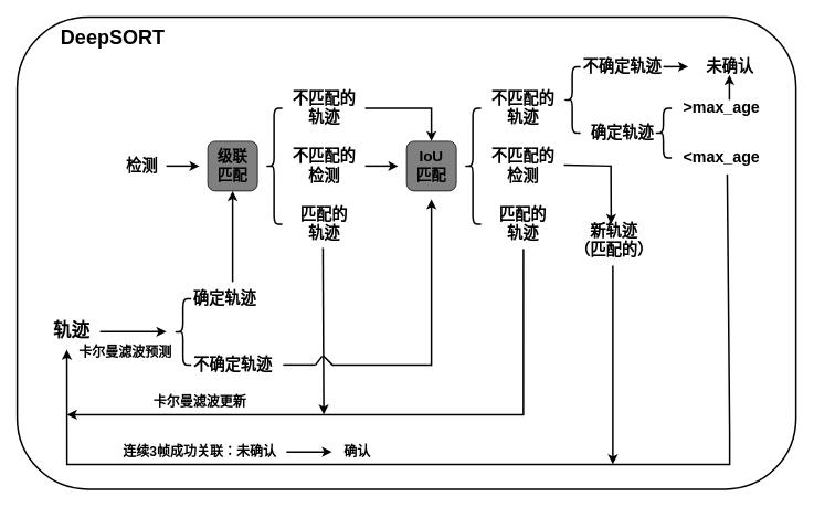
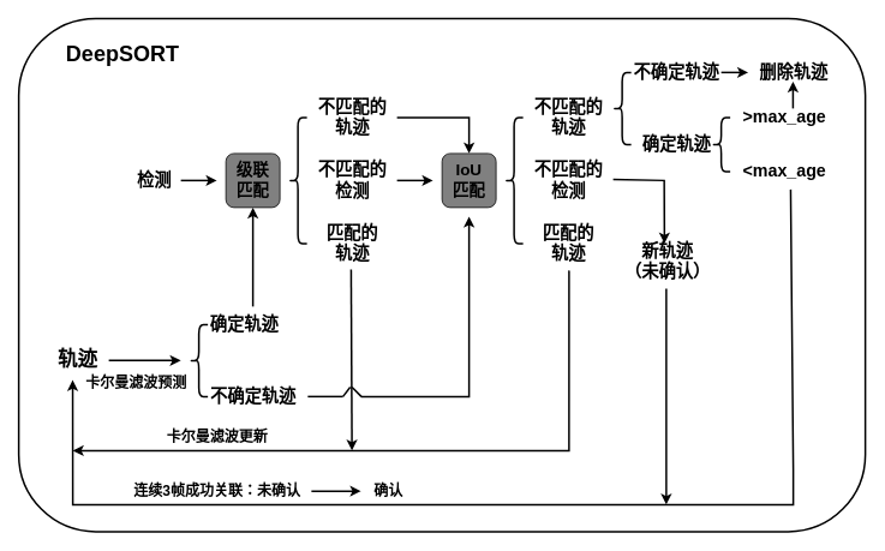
  <mxCell id="0" />
  <mxCell id="1" parent="0" />
  <mxCell id="2" value="&lt;font size=&quot;1&quot; style=&quot;&quot;&gt;&lt;b style=&quot;font-size: 19px;&quot;&gt;检测&lt;/b&gt;&lt;/font&gt;" style="text;html=1;align=center;verticalAlign=middle;resizable=0;points=[];autosize=1;strokeColor=none;fillColor=none;" parent="1" vertex="1"><mxGeometry x="140" y="180" width="60" height="40" as="geometry" /></mxCell>
  <mxCell id="3" value="" style="endArrow=classic;html=1;rounded=0;strokeWidth=2;" parent="1" edge="1"><mxGeometry width="50" height="50" relative="1" as="geometry"><mxPoint x="200" y="200" as="sourcePoint" /><mxPoint x="240" y="200" as="targetPoint" /></mxGeometry></mxCell>
  <mxCell id="4" value="&lt;font style=&quot;font-size: 18px;&quot;&gt;&lt;b&gt;级联&lt;/b&gt;&lt;/font&gt;&lt;div&gt;&lt;font style=&quot;font-size: 18px;&quot;&gt;&lt;b&gt;匹配&lt;/b&gt;&lt;/font&gt;&lt;/div&gt;" style="rounded=1;whiteSpace=wrap;html=1;fillColor=#808080;" parent="1" vertex="1"><mxGeometry x="250" y="170" width="60" height="60" as="geometry" /></mxCell>
  <mxCell id="5" value="" style="shape=curlyBracket;whiteSpace=wrap;html=1;rounded=1;labelPosition=left;verticalLabelPosition=middle;align=right;verticalAlign=middle;strokeWidth=2;" parent="1" vertex="1"><mxGeometry x="320" y="130" width="20" height="140" as="geometry" /></mxCell>
  <mxCell id="6" value="&lt;span style=&quot;font-size: 19px;&quot;&gt;&lt;b&gt;不匹配的&lt;/b&gt;&lt;/span&gt;&lt;div&gt;&lt;span style=&quot;font-size: 19px;&quot;&gt;&lt;b&gt;轨迹&lt;/b&gt;&lt;/span&gt;&lt;/div&gt;" style="text;html=1;align=center;verticalAlign=middle;resizable=0;points=[];autosize=1;strokeColor=none;fillColor=none;" parent="1" vertex="1"><mxGeometry x="340" y="100" width="100" height="60" as="geometry" /></mxCell>
  <mxCell id="7" value="&lt;span style=&quot;font-size: 19px;&quot;&gt;&lt;b&gt;不匹配的&lt;/b&gt;&lt;/span&gt;&lt;div&gt;&lt;span style=&quot;font-size: 19px;&quot;&gt;&lt;b&gt;检测&lt;/b&gt;&lt;/span&gt;&lt;/div&gt;" style="text;html=1;align=center;verticalAlign=middle;resizable=0;points=[];autosize=1;strokeColor=none;fillColor=none;" parent="1" vertex="1"><mxGeometry x="340" y="170" width="100" height="60" as="geometry" /></mxCell>
  <mxCell id="8" value="&lt;span style=&quot;font-size: 19px;&quot;&gt;&lt;b&gt;匹配的&lt;/b&gt;&lt;/span&gt;&lt;div&gt;&lt;span style=&quot;font-size: 19px;&quot;&gt;&lt;b&gt;轨迹&lt;/b&gt;&lt;/span&gt;&lt;/div&gt;" style="text;html=1;align=center;verticalAlign=middle;resizable=0;points=[];autosize=1;strokeColor=none;fillColor=none;" parent="1" vertex="1"><mxGeometry x="350" y="240" width="80" height="60" as="geometry" /></mxCell>
  <mxCell id="9" value="" style="endArrow=classic;html=1;rounded=0;strokeWidth=2;" parent="1" edge="1"><mxGeometry width="50" height="50" relative="1" as="geometry"><mxPoint x="440" y="200" as="sourcePoint" /><mxPoint x="480" y="200" as="targetPoint" /></mxGeometry></mxCell>
  <mxCell id="10" value="&lt;span style=&quot;font-size: 18px;&quot;&gt;&lt;b&gt;IoU&lt;/b&gt;&lt;/span&gt;&lt;br&gt;&lt;div&gt;&lt;font style=&quot;font-size: 18px;&quot;&gt;&lt;b&gt;匹配&lt;/b&gt;&lt;/font&gt;&lt;/div&gt;" style="rounded=1;whiteSpace=wrap;html=1;fillColor=#808080;" parent="1" vertex="1"><mxGeometry x="490" y="170" width="60" height="60" as="geometry" /></mxCell>
  <mxCell id="11" value="" style="endArrow=classic;html=1;rounded=0;entryX=0.5;entryY=0;entryDx=0;entryDy=0;strokeWidth=2;" parent="1" target="10" edge="1"><mxGeometry width="50" height="50" relative="1" as="geometry"><mxPoint x="440" y="130" as="sourcePoint" /><mxPoint x="490" y="80" as="targetPoint" /><Array as="points"><mxPoint x="520" y="130" /></Array></mxGeometry></mxCell>
  <mxCell id="12" value="" style="shape=curlyBracket;whiteSpace=wrap;html=1;rounded=1;labelPosition=left;verticalLabelPosition=middle;align=right;verticalAlign=middle;strokeWidth=2;" parent="1" vertex="1"><mxGeometry x="560" y="130" width="20" height="140" as="geometry" /></mxCell>
  <mxCell id="13" value="&lt;span style=&quot;font-size: 19px;&quot;&gt;&lt;b&gt;不匹配的&lt;/b&gt;&lt;/span&gt;&lt;div&gt;&lt;span style=&quot;font-size: 19px;&quot;&gt;&lt;b&gt;轨迹&lt;/b&gt;&lt;/span&gt;&lt;/div&gt;" style="text;html=1;align=center;verticalAlign=middle;resizable=0;points=[];autosize=1;strokeColor=none;fillColor=none;" parent="1" vertex="1"><mxGeometry x="580" y="100" width="100" height="60" as="geometry" /></mxCell>
  <mxCell id="14" value="&lt;span style=&quot;font-size: 19px;&quot;&gt;&lt;b&gt;不匹配的&lt;/b&gt;&lt;/span&gt;&lt;div&gt;&lt;span style=&quot;font-size: 19px;&quot;&gt;&lt;b&gt;检测&lt;/b&gt;&lt;/span&gt;&lt;/div&gt;" style="text;html=1;align=center;verticalAlign=middle;resizable=0;points=[];autosize=1;strokeColor=none;fillColor=none;" parent="1" vertex="1"><mxGeometry x="580" y="170" width="100" height="60" as="geometry" /></mxCell>
  <mxCell id="15" value="&lt;span style=&quot;font-size: 19px;&quot;&gt;&lt;b&gt;匹配的&lt;/b&gt;&lt;/span&gt;&lt;div&gt;&lt;span style=&quot;font-size: 19px;&quot;&gt;&lt;b&gt;轨迹&lt;/b&gt;&lt;/span&gt;&lt;/div&gt;" style="text;html=1;align=center;verticalAlign=middle;resizable=0;points=[];autosize=1;strokeColor=none;fillColor=none;" parent="1" vertex="1"><mxGeometry x="590" y="240" width="80" height="60" as="geometry" /></mxCell>
  <mxCell id="16" value="" style="shape=curlyBracket;whiteSpace=wrap;html=1;rounded=1;labelPosition=left;verticalLabelPosition=middle;align=right;verticalAlign=middle;strokeWidth=2;" parent="1" vertex="1"><mxGeometry x="680" y="80" width="20" height="80" as="geometry" /></mxCell>
  <mxCell id="17" value="&lt;span style=&quot;font-size: 19px;&quot;&gt;&lt;b&gt;不确定轨迹&lt;/b&gt;&lt;/span&gt;" style="text;html=1;align=center;verticalAlign=middle;resizable=0;points=[];autosize=1;strokeColor=none;fillColor=none;" parent="1" vertex="1"><mxGeometry x="690" y="60" width="120" height="40" as="geometry" /></mxCell>
  <mxCell id="18" value="&lt;span style=&quot;font-size: 19px;&quot;&gt;&lt;b&gt;确定轨迹&lt;/b&gt;&lt;/span&gt;" style="text;html=1;align=center;verticalAlign=middle;resizable=0;points=[];autosize=1;strokeColor=none;fillColor=none;" parent="1" vertex="1"><mxGeometry x="700" y="140" width="100" height="40" as="geometry" /></mxCell>
  <mxCell id="19" value="" style="endArrow=classic;html=1;rounded=0;strokeWidth=2;" parent="1" edge="1"><mxGeometry width="50" height="50" relative="1" as="geometry"><mxPoint x="800" y="80" as="sourcePoint" /><mxPoint x="830" y="80" as="targetPoint" /></mxGeometry></mxCell>
- <mxCell id="20" value="&lt;span style=&quot;font-size: 19px;&quot;&gt;&lt;b&gt;未确认&lt;/b&gt;&lt;/span&gt;" style="text;html=1;align=center;verticalAlign=middle;resizable=0;points=[];autosize=1;strokeColor=none;fillColor=none;" parent="1" vertex="1"><mxGeometry x="830" y="60" width="100" height="40" as="geometry" /></mxCell>
+ <mxCell id="20" value="&lt;span style=&quot;font-size: 19px;&quot;&gt;&lt;b&gt;删除轨迹&lt;/b&gt;&lt;/span&gt;" style="text;html=1;align=center;verticalAlign=middle;resizable=0;points=[];autosize=1;strokeColor=none;fillColor=none;" parent="1" vertex="1"><mxGeometry x="830" y="60" width="100" height="40" as="geometry" /></mxCell>
  <mxCell id="21" value="" style="shape=curlyBracket;whiteSpace=wrap;html=1;rounded=1;labelPosition=left;verticalLabelPosition=middle;align=right;verticalAlign=middle;strokeWidth=2;" parent="1" vertex="1"><mxGeometry x="790" y="130" width="20" height="60" as="geometry" /></mxCell>
  <mxCell id="22" value="&lt;span style=&quot;font-size: 19px;&quot;&gt;&lt;b&gt;&amp;gt;max_age&lt;/b&gt;&lt;/span&gt;" style="text;html=1;align=center;verticalAlign=middle;resizable=0;points=[];autosize=1;strokeColor=none;fillColor=none;" parent="1" vertex="1"><mxGeometry x="810" y="110" width="120" height="40" as="geometry" /></mxCell>
  <mxCell id="23" value="&lt;span style=&quot;font-size: 19px;&quot;&gt;&lt;b&gt;&amp;lt;max_age&lt;/b&gt;&lt;/span&gt;" style="text;html=1;align=center;verticalAlign=middle;resizable=0;points=[];autosize=1;strokeColor=none;fillColor=none;" parent="1" vertex="1"><mxGeometry x="810" y="170" width="120" height="40" as="geometry" /></mxCell>
  <mxCell id="24" value="" style="endArrow=classic;html=1;rounded=0;strokeWidth=2;" parent="1" edge="1"><mxGeometry width="50" height="50" relative="1" as="geometry"><mxPoint x="879.71" y="120" as="sourcePoint" /><mxPoint x="879.71" y="90" as="targetPoint" /></mxGeometry></mxCell>
  <mxCell id="25" value="" style="endArrow=classic;html=1;rounded=0;exitX=1.033;exitY=0.481;exitDx=0;exitDy=0;exitPerimeter=0;strokeWidth=2;" parent="1" edge="1"><mxGeometry width="50" height="50" relative="1" as="geometry"><mxPoint x="680" y="198.86" as="sourcePoint" /><mxPoint x="737" y="270" as="targetPoint" /><Array as="points"><mxPoint x="736.7" y="200" /></Array></mxGeometry></mxCell>
- <mxCell id="26" value="&lt;span style=&quot;font-size: 19px;&quot;&gt;&lt;b&gt;新轨迹&lt;/b&gt;&lt;/span&gt;&lt;div&gt;&lt;span style=&quot;font-size: 19px;&quot;&gt;&lt;b&gt;（匹配的）&lt;/b&gt;&lt;/span&gt;&lt;/div&gt;" style="text;html=1;align=center;verticalAlign=middle;resizable=0;points=[];autosize=1;strokeColor=none;fillColor=none;" parent="1" vertex="1"><mxGeometry x="680" y="260" width="120" height="60" as="geometry" /></mxCell>
+ <mxCell id="26" value="&lt;span style=&quot;font-size: 19px;&quot;&gt;&lt;b&gt;新轨迹&lt;/b&gt;&lt;/span&gt;&lt;div&gt;&lt;span style=&quot;font-size: 19px;&quot;&gt;&lt;b&gt;（未确认）&lt;/b&gt;&lt;/span&gt;&lt;/div&gt;" style="text;html=1;align=center;verticalAlign=middle;resizable=0;points=[];autosize=1;strokeColor=none;fillColor=none;" parent="1" vertex="1"><mxGeometry x="680" y="260" width="120" height="60" as="geometry" /></mxCell>
  <mxCell id="27" value="" style="endArrow=classic;html=1;rounded=0;exitX=0.535;exitY=1.096;exitDx=0;exitDy=0;exitPerimeter=0;strokeWidth=2;entryX=0.427;entryY=1.041;entryDx=0;entryDy=0;entryPerimeter=0;" parent="1" edge="1" target="31"><mxGeometry width="50" height="50" relative="1" as="geometry"><mxPoint x="877.1" y="210" as="sourcePoint" /><mxPoint x="80" y="430" as="targetPoint" /><Array as="points"><mxPoint x="880" y="520" /><mxPoint x="880" y="560" /><mxPoint x="80" y="560" /></Array></mxGeometry></mxCell>
  <mxCell id="28" value="" style="endArrow=classic;html=1;rounded=0;exitX=0.513;exitY=1;exitDx=0;exitDy=0;exitPerimeter=0;strokeWidth=2;" parent="1" source="15" edge="1"><mxGeometry width="50" height="50" relative="1" as="geometry"><mxPoint x="540" y="430" as="sourcePoint" /><mxPoint x="80" y="500" as="targetPoint" /><Array as="points"><mxPoint x="631" y="500" /></Array></mxGeometry></mxCell>
  <mxCell id="29" value="" style="endArrow=classic;html=1;rounded=0;strokeWidth=2;" parent="1" edge="1"><mxGeometry width="50" height="50" relative="1" as="geometry"><mxPoint x="739" y="320" as="sourcePoint" /><mxPoint x="739" y="560" as="targetPoint" /></mxGeometry></mxCell>
  <mxCell id="30" value="&lt;font style=&quot;font-size: 16px;&quot;&gt;&lt;b&gt;卡尔曼滤波更新&lt;/b&gt;&lt;/font&gt;" style="text;html=1;align=center;verticalAlign=middle;resizable=0;points=[];autosize=1;strokeColor=none;fillColor=none;rotation=0;" parent="1" vertex="1"><mxGeometry x="170" y="470" width="140" height="30" as="geometry" /></mxCell>
  <mxCell id="31" value="&lt;b style=&quot;&quot;&gt;&lt;font style=&quot;font-size: 22px;&quot;&gt;轨迹&lt;/font&gt;&lt;/b&gt;" style="text;html=1;align=center;verticalAlign=middle;resizable=0;points=[];autosize=1;strokeColor=none;fillColor=none;" parent="1" vertex="1"><mxGeometry x="50" y="380" width="70" height="40" as="geometry" /></mxCell>
  <mxCell id="32" value="" style="endArrow=classic;html=1;rounded=0;exitX=0.488;exitY=0.983;exitDx=0;exitDy=0;exitPerimeter=0;strokeWidth=2;" parent="1" source="8" edge="1"><mxGeometry width="50" height="50" relative="1" as="geometry"><mxPoint x="430" y="380" as="sourcePoint" /><mxPoint x="390" y="500" as="targetPoint" /></mxGeometry></mxCell>
  <mxCell id="33" value="" style="shape=curlyBracket;whiteSpace=wrap;html=1;rounded=1;labelPosition=left;verticalLabelPosition=middle;align=right;verticalAlign=middle;strokeWidth=2;" parent="1" vertex="1"><mxGeometry x="210" y="360" width="20" height="80" as="geometry" /></mxCell>
  <mxCell id="34" value="&lt;span style=&quot;font-size: 19px;&quot;&gt;&lt;b&gt;确定轨迹&lt;/b&gt;&lt;/span&gt;" style="text;html=1;align=center;verticalAlign=middle;resizable=0;points=[];autosize=1;strokeColor=none;fillColor=none;" parent="1" vertex="1"><mxGeometry x="220" y="340" width="100" height="40" as="geometry" /></mxCell>
  <mxCell id="35" value="&lt;span style=&quot;font-size: 19px;&quot;&gt;&lt;b&gt;不确定轨迹&lt;/b&gt;&lt;/span&gt;" style="text;html=1;align=center;verticalAlign=middle;resizable=0;points=[];autosize=1;strokeColor=none;fillColor=none;" parent="1" vertex="1"><mxGeometry x="220" y="420" width="120" height="40" as="geometry" /></mxCell>
  <mxCell id="36" value="" style="endArrow=classic;html=1;rounded=0;strokeWidth=2;" parent="1" edge="1"><mxGeometry width="50" height="50" relative="1" as="geometry"><mxPoint x="120" y="399.76" as="sourcePoint" /><mxPoint x="200" y="400" as="targetPoint" /></mxGeometry></mxCell>
  <mxCell id="37" value="&lt;font style=&quot;font-size: 16px;&quot;&gt;&lt;b&gt;卡尔曼滤波预测&lt;/b&gt;&lt;/font&gt;" style="text;html=1;align=center;verticalAlign=middle;resizable=0;points=[];autosize=1;strokeColor=none;fillColor=none;rotation=0;" parent="1" vertex="1"><mxGeometry x="80" y="410" width="140" height="30" as="geometry" /></mxCell>
  <mxCell id="38" value="" style="endArrow=classic;html=1;rounded=0;strokeWidth=2;" parent="1" edge="1"><mxGeometry width="50" height="50" relative="1" as="geometry"><mxPoint x="280" y="340" as="sourcePoint" /><mxPoint x="280" y="230" as="targetPoint" /></mxGeometry></mxCell>
  <mxCell id="39" value="" style="endArrow=classic;html=1;rounded=0;strokeWidth=2;" parent="1" edge="1"><mxGeometry width="50" height="50" relative="1" as="geometry"><mxPoint x="400" y="440" as="sourcePoint" /><mxPoint x="520" y="240" as="targetPoint" /><Array as="points"><mxPoint x="520" y="440" /></Array></mxGeometry></mxCell>
  <mxCell id="40" value="" style="endArrow=none;html=1;rounded=0;exitX=0.074;exitY=1.013;exitDx=0;exitDy=0;exitPerimeter=0;strokeWidth=2;" parent="1" edge="1"><mxGeometry width="50" height="50" relative="1" as="geometry"><mxPoint x="400.36" y="440" as="sourcePoint" /><mxPoint x="390" y="429.61" as="targetPoint" /></mxGeometry></mxCell>
  <mxCell id="41" value="" style="endArrow=none;html=1;rounded=0;strokeWidth=2;entryX=-0.014;entryY=0.653;entryDx=0;entryDy=0;entryPerimeter=0;" parent="1" edge="1"><mxGeometry width="50" height="50" relative="1" as="geometry"><mxPoint x="380" y="440" as="sourcePoint" /><mxPoint x="388.04" y="429.59" as="targetPoint" /></mxGeometry></mxCell>
  <mxCell id="42" value="" style="endArrow=none;html=1;rounded=0;exitX=1.008;exitY=0.5;exitDx=0;exitDy=0;exitPerimeter=0;strokeWidth=2;" parent="1" source="35" edge="1"><mxGeometry width="50" height="50" relative="1" as="geometry"><mxPoint x="330" y="490" as="sourcePoint" /><mxPoint x="380" y="440" as="targetPoint" /></mxGeometry></mxCell>
- <mxCell id="43" value="&lt;font size=&quot;1&quot; style=&quot;&quot;&gt;&lt;b style=&quot;font-size: 24px;&quot;&gt;DeepSORT&lt;/b&gt;&lt;/font&gt;" style="text;html=1;align=center;verticalAlign=middle;resizable=0;points=[];autosize=1;strokeColor=none;fillColor=none;" parent="1" vertex="1"><mxGeometry x="60" y="25" width="150" height="40" as="geometry" /></mxCell>
+ <mxCell id="43" value="&lt;font size=&quot;1&quot; style=&quot;&quot;&gt;&lt;b style=&quot;font-size: 24px;&quot;&gt;DeepSORT&lt;/b&gt;&lt;/font&gt;" style="text;html=1;align=center;verticalAlign=middle;resizable=0;points=[];autosize=1;strokeColor=none;fillColor=none;" parent="1" vertex="1"><mxGeometry x="60" y="40" width="150" height="40" as="geometry" /></mxCell>
  <mxCell id="44" value="" style="rounded=1;whiteSpace=wrap;html=1;fillColor=none;strokeWidth=2;" parent="1" vertex="1"><mxGeometry x="20" y="20" width="940" height="570" as="geometry" /></mxCell>
  <mxCell id="45" value="&lt;span style=&quot;font-size: 16px;&quot;&gt;&lt;b&gt;连续3帧成功关联：未确认&lt;/b&gt;&lt;/span&gt;" style="text;html=1;align=center;verticalAlign=middle;resizable=0;points=[];autosize=1;strokeColor=none;fillColor=none;rotation=0;" vertex="1" parent="1"><mxGeometry x="135" y="530" width="210" height="30" as="geometry" /></mxCell>
  <mxCell id="46" value="&lt;span style=&quot;font-size: 16px;&quot;&gt;&lt;b&gt;确认&lt;/b&gt;&lt;/span&gt;" style="text;html=1;align=center;verticalAlign=middle;resizable=0;points=[];autosize=1;strokeColor=none;fillColor=none;rotation=0;" vertex="1" parent="1"><mxGeometry x="400" y="530" width="60" height="30" as="geometry" /></mxCell>
  <mxCell id="47" value="" style="endArrow=classic;html=1;rounded=0;strokeWidth=2;" edge="1" parent="1" source="45"><mxGeometry width="50" height="50" relative="1" as="geometry"><mxPoint x="340" y="560" as="sourcePoint" /><mxPoint x="400" y="545" as="targetPoint" /></mxGeometry></mxCell>
